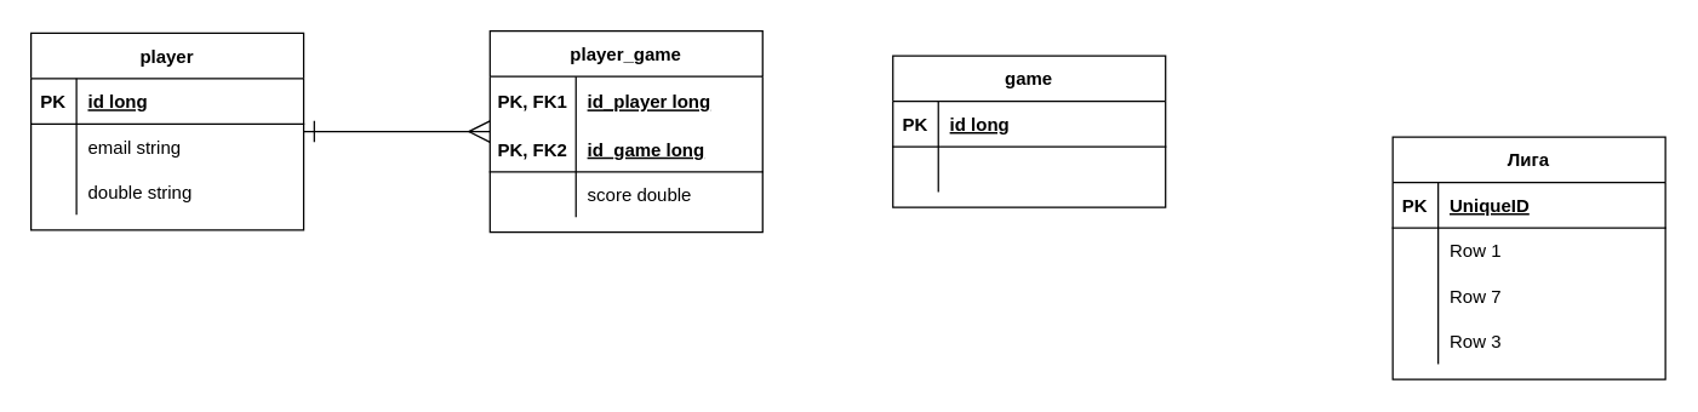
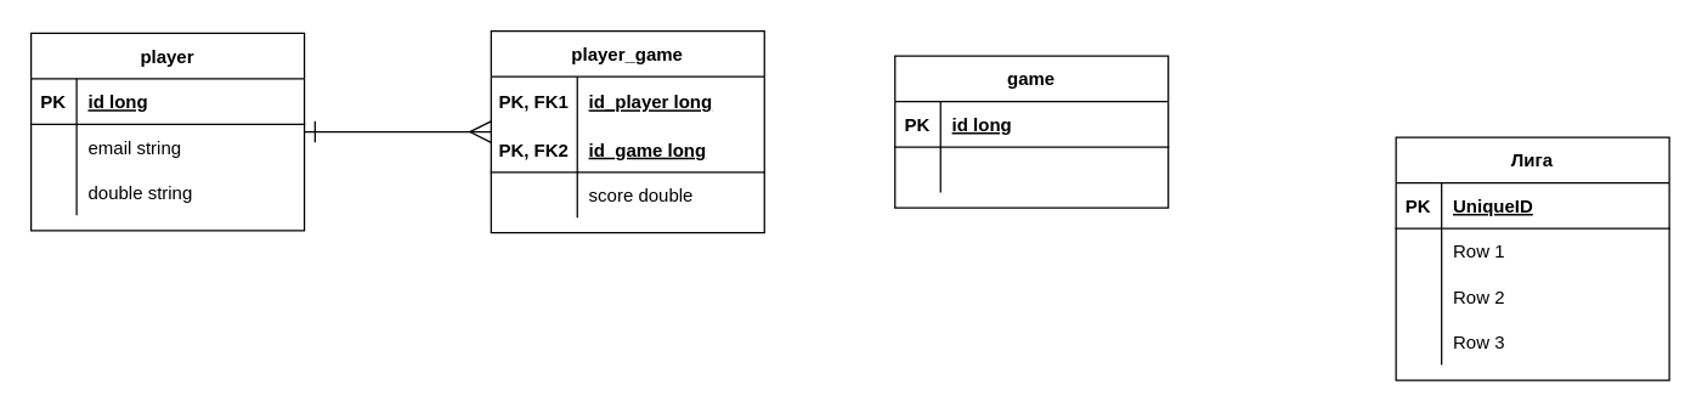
  <mxCell id="0" />
  <mxCell id="1" parent="0" />
  <mxCell id="2" style="edgeStyle=orthogonalEdgeStyle;shape=connector;rounded=0;orthogonalLoop=1;jettySize=auto;html=1;labelBackgroundColor=default;strokeColor=default;fontFamily=Helvetica;fontSize=11;fontColor=default;startArrow=ERone;startFill=0;endArrow=ERmany;endFill=0;startSize=12;endSize=12;" edge="1" parent="1" source="3" target="33"><mxGeometry relative="1" as="geometry" /></mxCell>
  <mxCell id="3" value="player" style="shape=table;startSize=30;container=1;collapsible=1;childLayout=tableLayout;fixedRows=1;rowLines=0;fontStyle=1;align=center;resizeLast=1;" parent="1" vertex="1"><mxGeometry x="20" y="21.38" width="180" height="130" as="geometry" /></mxCell>
  <mxCell id="4" value="" style="shape=tableRow;horizontal=0;startSize=0;swimlaneHead=0;swimlaneBody=0;fillColor=none;collapsible=0;dropTarget=0;points=[[0,0.5],[1,0.5]];portConstraint=eastwest;top=0;left=0;right=0;bottom=1;" parent="3" vertex="1"><mxGeometry y="30" width="180" height="30" as="geometry" /></mxCell>
  <mxCell id="5" value="PK" style="shape=partialRectangle;connectable=0;fillColor=none;top=0;left=0;bottom=0;right=0;fontStyle=1;overflow=hidden;" parent="4" vertex="1"><mxGeometry width="30" height="30" as="geometry"><mxRectangle width="30" height="30" as="alternateBounds" /></mxGeometry></mxCell>
  <mxCell id="6" value="id long" style="shape=partialRectangle;connectable=0;fillColor=none;top=0;left=0;bottom=0;right=0;align=left;spacingLeft=6;fontStyle=5;overflow=hidden;" parent="4" vertex="1"><mxGeometry x="30" width="150" height="30" as="geometry"><mxRectangle width="150" height="30" as="alternateBounds" /></mxGeometry></mxCell>
  <mxCell id="7" value="" style="shape=tableRow;horizontal=0;startSize=0;swimlaneHead=0;swimlaneBody=0;fillColor=none;collapsible=0;dropTarget=0;points=[[0,0.5],[1,0.5]];portConstraint=eastwest;top=0;left=0;right=0;bottom=0;" parent="3" vertex="1"><mxGeometry y="60" width="180" height="30" as="geometry" /></mxCell>
  <mxCell id="8" value="" style="shape=partialRectangle;connectable=0;fillColor=none;top=0;left=0;bottom=0;right=0;editable=1;overflow=hidden;" parent="7" vertex="1"><mxGeometry width="30" height="30" as="geometry"><mxRectangle width="30" height="30" as="alternateBounds" /></mxGeometry></mxCell>
  <mxCell id="9" value="email string" style="shape=partialRectangle;connectable=0;fillColor=none;top=0;left=0;bottom=0;right=0;align=left;spacingLeft=6;overflow=hidden;" parent="7" vertex="1"><mxGeometry x="30" width="150" height="30" as="geometry"><mxRectangle width="150" height="30" as="alternateBounds" /></mxGeometry></mxCell>
  <mxCell id="10" value="" style="shape=tableRow;horizontal=0;startSize=0;swimlaneHead=0;swimlaneBody=0;fillColor=none;collapsible=0;dropTarget=0;points=[[0,0.5],[1,0.5]];portConstraint=eastwest;top=0;left=0;right=0;bottom=0;" parent="3" vertex="1"><mxGeometry y="90" width="180" height="30" as="geometry" /></mxCell>
  <mxCell id="11" value="" style="shape=partialRectangle;connectable=0;fillColor=none;top=0;left=0;bottom=0;right=0;editable=1;overflow=hidden;" parent="10" vertex="1"><mxGeometry width="30" height="30" as="geometry"><mxRectangle width="30" height="30" as="alternateBounds" /></mxGeometry></mxCell>
  <mxCell id="12" value="double string" style="shape=partialRectangle;connectable=0;fillColor=none;top=0;left=0;bottom=0;right=0;align=left;spacingLeft=6;overflow=hidden;" parent="10" vertex="1"><mxGeometry x="30" width="150" height="30" as="geometry"><mxRectangle width="150" height="30" as="alternateBounds" /></mxGeometry></mxCell>
  <mxCell id="13" value="game" style="shape=table;startSize=30;container=1;collapsible=1;childLayout=tableLayout;fixedRows=1;rowLines=0;fontStyle=1;align=center;resizeLast=1;" parent="1" vertex="1"><mxGeometry x="589" y="36.38" width="180" height="100" as="geometry" /></mxCell>
  <mxCell id="14" value="" style="shape=tableRow;horizontal=0;startSize=0;swimlaneHead=0;swimlaneBody=0;fillColor=none;collapsible=0;dropTarget=0;points=[[0,0.5],[1,0.5]];portConstraint=eastwest;top=0;left=0;right=0;bottom=1;" parent="13" vertex="1"><mxGeometry y="30" width="180" height="30" as="geometry" /></mxCell>
  <mxCell id="15" value="PK" style="shape=partialRectangle;connectable=0;fillColor=none;top=0;left=0;bottom=0;right=0;fontStyle=1;overflow=hidden;" parent="14" vertex="1"><mxGeometry width="30" height="30" as="geometry"><mxRectangle width="30" height="30" as="alternateBounds" /></mxGeometry></mxCell>
  <mxCell id="16" value="id long" style="shape=partialRectangle;connectable=0;fillColor=none;top=0;left=0;bottom=0;right=0;align=left;spacingLeft=6;fontStyle=5;overflow=hidden;" parent="14" vertex="1"><mxGeometry x="30" width="150" height="30" as="geometry"><mxRectangle width="150" height="30" as="alternateBounds" /></mxGeometry></mxCell>
  <mxCell id="17" value="" style="shape=tableRow;horizontal=0;startSize=0;swimlaneHead=0;swimlaneBody=0;fillColor=none;collapsible=0;dropTarget=0;points=[[0,0.5],[1,0.5]];portConstraint=eastwest;top=0;left=0;right=0;bottom=0;" parent="13" vertex="1"><mxGeometry y="60" width="180" height="30" as="geometry" /></mxCell>
  <mxCell id="18" value="" style="shape=partialRectangle;connectable=0;fillColor=none;top=0;left=0;bottom=0;right=0;editable=1;overflow=hidden;" parent="17" vertex="1"><mxGeometry width="30" height="30" as="geometry"><mxRectangle width="30" height="30" as="alternateBounds" /></mxGeometry></mxCell>
  <mxCell id="19" value="" style="shape=partialRectangle;connectable=0;fillColor=none;top=0;left=0;bottom=0;right=0;align=left;spacingLeft=6;overflow=hidden;" parent="17" vertex="1"><mxGeometry x="30" width="150" height="30" as="geometry"><mxRectangle width="150" height="30" as="alternateBounds" /></mxGeometry></mxCell>
  <mxCell id="20" value="Лига" style="shape=table;startSize=30;container=1;collapsible=1;childLayout=tableLayout;fixedRows=1;rowLines=0;fontStyle=1;align=center;resizeLast=1;" parent="1" vertex="1"><mxGeometry x="919" y="90" width="180" height="160" as="geometry" /></mxCell>
  <mxCell id="21" value="" style="shape=tableRow;horizontal=0;startSize=0;swimlaneHead=0;swimlaneBody=0;fillColor=none;collapsible=0;dropTarget=0;points=[[0,0.5],[1,0.5]];portConstraint=eastwest;top=0;left=0;right=0;bottom=1;" parent="20" vertex="1"><mxGeometry y="30" width="180" height="30" as="geometry" /></mxCell>
  <mxCell id="22" value="PK" style="shape=partialRectangle;connectable=0;fillColor=none;top=0;left=0;bottom=0;right=0;fontStyle=1;overflow=hidden;" parent="21" vertex="1"><mxGeometry width="30" height="30" as="geometry"><mxRectangle width="30" height="30" as="alternateBounds" /></mxGeometry></mxCell>
  <mxCell id="23" value="UniqueID" style="shape=partialRectangle;connectable=0;fillColor=none;top=0;left=0;bottom=0;right=0;align=left;spacingLeft=6;fontStyle=5;overflow=hidden;" parent="21" vertex="1"><mxGeometry x="30" width="150" height="30" as="geometry"><mxRectangle width="150" height="30" as="alternateBounds" /></mxGeometry></mxCell>
  <mxCell id="24" value="" style="shape=tableRow;horizontal=0;startSize=0;swimlaneHead=0;swimlaneBody=0;fillColor=none;collapsible=0;dropTarget=0;points=[[0,0.5],[1,0.5]];portConstraint=eastwest;top=0;left=0;right=0;bottom=0;" parent="20" vertex="1"><mxGeometry y="60" width="180" height="30" as="geometry" /></mxCell>
  <mxCell id="25" value="" style="shape=partialRectangle;connectable=0;fillColor=none;top=0;left=0;bottom=0;right=0;editable=1;overflow=hidden;" parent="24" vertex="1"><mxGeometry width="30" height="30" as="geometry"><mxRectangle width="30" height="30" as="alternateBounds" /></mxGeometry></mxCell>
  <mxCell id="26" value="Row 1" style="shape=partialRectangle;connectable=0;fillColor=none;top=0;left=0;bottom=0;right=0;align=left;spacingLeft=6;overflow=hidden;" parent="24" vertex="1"><mxGeometry x="30" width="150" height="30" as="geometry"><mxRectangle width="150" height="30" as="alternateBounds" /></mxGeometry></mxCell>
  <mxCell id="27" value="" style="shape=tableRow;horizontal=0;startSize=0;swimlaneHead=0;swimlaneBody=0;fillColor=none;collapsible=0;dropTarget=0;points=[[0,0.5],[1,0.5]];portConstraint=eastwest;top=0;left=0;right=0;bottom=0;" parent="20" vertex="1"><mxGeometry y="90" width="180" height="30" as="geometry" /></mxCell>
  <mxCell id="28" value="" style="shape=partialRectangle;connectable=0;fillColor=none;top=0;left=0;bottom=0;right=0;editable=1;overflow=hidden;" parent="27" vertex="1"><mxGeometry width="30" height="30" as="geometry"><mxRectangle width="30" height="30" as="alternateBounds" /></mxGeometry></mxCell>
- <mxCell id="29" value="Row 7" style="shape=partialRectangle;connectable=0;fillColor=none;top=0;left=0;bottom=0;right=0;align=left;spacingLeft=6;overflow=hidden;" parent="27" vertex="1"><mxGeometry x="30" width="150" height="30" as="geometry"><mxRectangle width="150" height="30" as="alternateBounds" /></mxGeometry></mxCell>
+ <mxCell id="29" value="Row 2" style="shape=partialRectangle;connectable=0;fillColor=none;top=0;left=0;bottom=0;right=0;align=left;spacingLeft=6;overflow=hidden;" parent="27" vertex="1"><mxGeometry x="30" width="150" height="30" as="geometry"><mxRectangle width="150" height="30" as="alternateBounds" /></mxGeometry></mxCell>
  <mxCell id="30" value="" style="shape=tableRow;horizontal=0;startSize=0;swimlaneHead=0;swimlaneBody=0;fillColor=none;collapsible=0;dropTarget=0;points=[[0,0.5],[1,0.5]];portConstraint=eastwest;top=0;left=0;right=0;bottom=0;" parent="20" vertex="1"><mxGeometry y="120" width="180" height="30" as="geometry" /></mxCell>
  <mxCell id="31" value="" style="shape=partialRectangle;connectable=0;fillColor=none;top=0;left=0;bottom=0;right=0;editable=1;overflow=hidden;" parent="30" vertex="1"><mxGeometry width="30" height="30" as="geometry"><mxRectangle width="30" height="30" as="alternateBounds" /></mxGeometry></mxCell>
  <mxCell id="32" value="Row 3" style="shape=partialRectangle;connectable=0;fillColor=none;top=0;left=0;bottom=0;right=0;align=left;spacingLeft=6;overflow=hidden;" parent="30" vertex="1"><mxGeometry x="30" width="150" height="30" as="geometry"><mxRectangle width="150" height="30" as="alternateBounds" /></mxGeometry></mxCell>
  <mxCell id="33" value="player_game" style="shape=table;startSize=30;container=1;collapsible=1;childLayout=tableLayout;fixedRows=1;rowLines=0;fontStyle=1;align=center;resizeLast=1;" vertex="1" parent="1"><mxGeometry x="323" y="20" width="180" height="132.75" as="geometry" /></mxCell>
  <mxCell id="34" value="" style="shape=tableRow;horizontal=0;startSize=0;swimlaneHead=0;swimlaneBody=0;fillColor=none;collapsible=0;dropTarget=0;points=[[0,0.5],[1,0.5]];portConstraint=eastwest;top=0;left=0;right=0;bottom=0;labelBorderColor=none;" vertex="1" parent="33"><mxGeometry y="30" width="180" height="33" as="geometry" /></mxCell>
  <mxCell id="35" value="PK, FK1" style="shape=partialRectangle;connectable=0;fillColor=none;top=0;left=0;bottom=0;right=0;fontStyle=1;overflow=hidden;" vertex="1" parent="34"><mxGeometry width="56.75" height="33" as="geometry"><mxRectangle width="56.75" height="33" as="alternateBounds" /></mxGeometry></mxCell>
  <mxCell id="36" value="id_player long" style="shape=partialRectangle;connectable=0;fillColor=none;top=0;left=0;bottom=0;right=0;align=left;spacingLeft=6;fontStyle=5;overflow=hidden;" vertex="1" parent="34"><mxGeometry x="56.75" width="123.25" height="33" as="geometry"><mxRectangle width="123.25" height="33" as="alternateBounds" /></mxGeometry></mxCell>
  <mxCell id="37" value="" style="shape=tableRow;horizontal=0;startSize=0;swimlaneHead=0;swimlaneBody=0;fillColor=none;collapsible=0;dropTarget=0;points=[[0,0.5],[1,0.5]];portConstraint=eastwest;top=0;left=0;right=0;bottom=1;" vertex="1" parent="33"><mxGeometry y="63" width="180" height="30" as="geometry" /></mxCell>
  <mxCell id="38" value="PK, FK2" style="shape=partialRectangle;connectable=0;fillColor=none;top=0;left=0;bottom=0;right=0;fontStyle=1;overflow=hidden;" vertex="1" parent="37"><mxGeometry width="56.75" height="30" as="geometry"><mxRectangle width="56.75" height="30" as="alternateBounds" /></mxGeometry></mxCell>
  <mxCell id="39" value="id_game long" style="shape=partialRectangle;connectable=0;fillColor=none;top=0;left=0;bottom=0;right=0;align=left;spacingLeft=6;fontStyle=5;overflow=hidden;" vertex="1" parent="37"><mxGeometry x="56.75" width="123.25" height="30" as="geometry"><mxRectangle width="123.25" height="30" as="alternateBounds" /></mxGeometry></mxCell>
  <mxCell id="40" value="" style="shape=tableRow;horizontal=0;startSize=0;swimlaneHead=0;swimlaneBody=0;fillColor=none;collapsible=0;dropTarget=0;points=[[0,0.5],[1,0.5]];portConstraint=eastwest;top=0;left=0;right=0;bottom=0;" vertex="1" parent="33"><mxGeometry y="93" width="180" height="30" as="geometry" /></mxCell>
  <mxCell id="41" value="" style="shape=partialRectangle;connectable=0;fillColor=none;top=0;left=0;bottom=0;right=0;editable=1;overflow=hidden;" vertex="1" parent="40"><mxGeometry width="56.75" height="30" as="geometry"><mxRectangle width="56.75" height="30" as="alternateBounds" /></mxGeometry></mxCell>
  <mxCell id="42" value="score double" style="shape=partialRectangle;connectable=0;fillColor=none;top=0;left=0;bottom=0;right=0;align=left;spacingLeft=6;overflow=hidden;" vertex="1" parent="40"><mxGeometry x="56.75" width="123.25" height="30" as="geometry"><mxRectangle width="123.25" height="30" as="alternateBounds" /></mxGeometry></mxCell>
